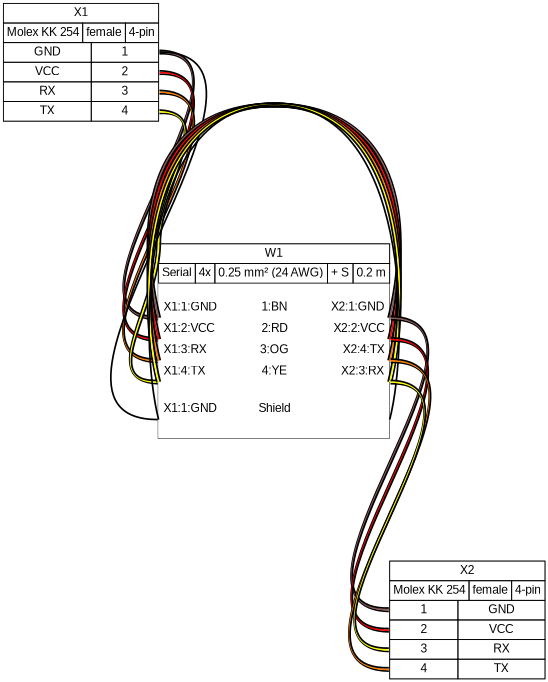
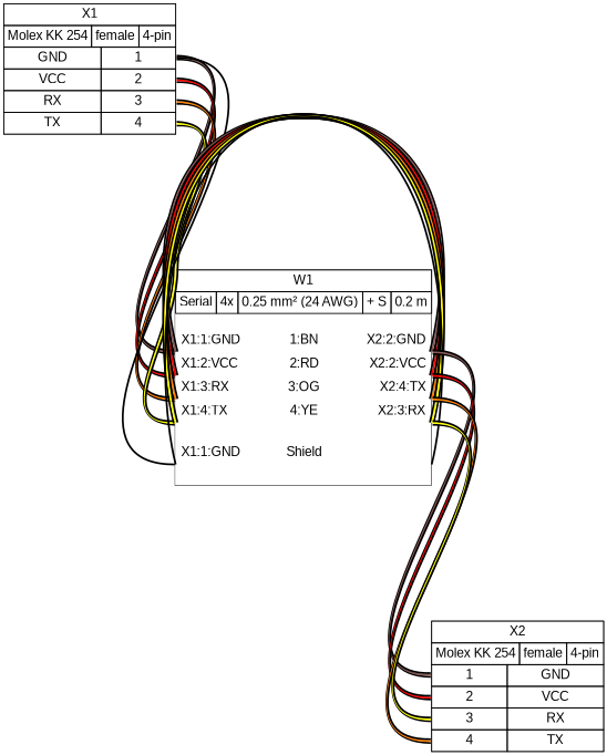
  graph {
    bgcolor="#FFFFFF"
    fontname=arial
    nodesep=0.33
    rankdir=TB
    ranksep=2
    node [fillcolor="#FFFFFF" fontname=arial margin=0 shape=box style=filled]
    edge [color="#000000:#895956:#000000" fontname=arial headport="w1:w" style=bold tailport="p1r:e"]
    n1 [height=0 label=< <table border="0" cellspacing="0" cellpadding="0" bgcolor="#FFFFFF">  <tr>   <td>    <table border="0" cellborder="1" cellpadding="3" cellspacing="0">     <tr>      <td>X1</td>     </tr>    </table>   </td>  </tr>  <tr>   <td>    <table border="0" cellborder="1" cellpadding="3" cellspacing="0">     <tr>      <td>Molex KK 254</td>      <td>female</td>      <td>4-pin</td>     </tr>    </table>   </td>  </tr>  <tr>   <td>    <table border="0" cellborder="1" cellpadding="3" cellspacing="0">     <tr>      <td>GND</td>      <td port="p1r">1</td>     </tr>     <tr>      <td>VCC</td>      <td port="p2r">2</td>     </tr>     <tr>      <td>RX</td>      <td port="p3r">3</td>     </tr>     <tr>      <td>TX</td>      <td port="p4r">4</td>     </tr>    </table>   </td>  </tr> </table> > width=0]
-   n2 [height=0 label=< <table border="0" cellspacing="0" cellpadding="0" bgcolor="#FFFFFF">  <tr>   <td>    <table border="0" cellborder="1" cellpadding="3" cellspacing="0">     <tr>      <td>W1</td>     </tr>    </table>   </td>  </tr>  <tr>   <td>    <table border="0" cellborder="1" cellpadding="3" cellspacing="0">     <tr>      <td>Serial</td>      <td>4x</td>      <td>0.25 mm² (24 AWG)</td>      <td>+ S</td>      <td>0.2 m</td>     </tr>    </table>   </td>  </tr>  <tr>   <td>    <table border="0" cellborder="0" cellspacing="0">     <tr>      <td>&nbsp;</td>     </tr>     <tr>      <td align="left"> X1:1:GND</td>      <td> </td>      <td>1:BN</td>      <td> </td>      <td align="right">X2:1:GND </td>     </tr>     <tr>      <td border="0" cellspacing="0" cellpadding="0" colspan="5" height="6" port="w1"></td>     </tr>     <tr>      <td align="left"> X1:2:VCC</td>      <td> </td>      <td>2:RD</td>      <td> </td>      <td align="right">X2:2:VCC </td>     </tr>     <tr>      <td border="0" cellspacing="0" cellpadding="0" colspan="5" height="6" port="w2"></td>     </tr>     <tr>      <td align="left"> X1:3:RX</td>      <td> </td>      <td>3:OG</td>      <td> </td>      <td align="right">X2:4:TX </td>     </tr>     <tr>      <td border="0" cellspacing="0" cellpadding="0" colspan="5" height="6" port="w3"></td>     </tr>     <tr>      <td align="left"> X1:4:TX</td>      <td> </td>      <td>4:YE</td>      <td> </td>      <td align="right">X2:3:RX </td>     </tr>     <tr>      <td border="0" cellspacing="0" cellpadding="0" colspan="5" height="6" port="w4"></td>     </tr>     <tr>      <td>&nbsp;</td>     </tr>     <tr>      <td align="left"> X1:1:GND</td>      <td> </td>      <td>Shield</td>      <td> </td>      <td align="right"> </td>     </tr>     <tr>      <td border="0" cellspacing="0" cellpadding="0" colspan="5" height="6" port="w5"></td>     </tr>     <tr>      <td>&nbsp;</td>     </tr>    </table>   </td>  </tr> </table> > width=0]
+   n2 [height=0 label=< <table border="0" cellspacing="0" cellpadding="0" bgcolor="#FFFFFF">  <tr>   <td>    <table border="0" cellborder="1" cellpadding="3" cellspacing="0">     <tr>      <td>W1</td>     </tr>    </table>   </td>  </tr>  <tr>   <td>    <table border="0" cellborder="1" cellpadding="3" cellspacing="0">     <tr>      <td>Serial</td>      <td>4x</td>      <td>0.25 mm² (24 AWG)</td>      <td>+ S</td>      <td>0.2 m</td>     </tr>    </table>   </td>  </tr>  <tr>   <td>    <table border="0" cellborder="0" cellspacing="0">     <tr>      <td>&nbsp;</td>     </tr>     <tr>      <td align="left"> X1:1:GND</td>      <td> </td>      <td>1:BN</td>      <td> </td>      <td align="right">X2:2:GND </td>     </tr>     <tr>      <td border="0" cellspacing="0" cellpadding="0" colspan="5" height="6" port="w1"></td>     </tr>     <tr>      <td align="left"> X1:2:VCC</td>      <td> </td>      <td>2:RD</td>      <td> </td>      <td align="right">X2:2:VCC </td>     </tr>     <tr>      <td border="0" cellspacing="0" cellpadding="0" colspan="5" height="6" port="w2"></td>     </tr>     <tr>      <td align="left"> X1:3:RX</td>      <td> </td>      <td>3:OG</td>      <td> </td>      <td align="right">X2:4:TX </td>     </tr>     <tr>      <td border="0" cellspacing="0" cellpadding="0" colspan="5" height="6" port="w3"></td>     </tr>     <tr>      <td align="left"> X1:4:TX</td>      <td> </td>      <td>4:YE</td>      <td> </td>      <td align="right">X2:3:RX </td>     </tr>     <tr>      <td border="0" cellspacing="0" cellpadding="0" colspan="5" height="6" port="w4"></td>     </tr>     <tr>      <td>&nbsp;</td>     </tr>     <tr>      <td align="left"> X1:1:GND</td>      <td> </td>      <td>Shield</td>      <td> </td>      <td align="right"> </td>     </tr>     <tr>      <td border="0" cellspacing="0" cellpadding="0" colspan="5" height="6" port="w5"></td>     </tr>     <tr>      <td>&nbsp;</td>     </tr>    </table>   </td>  </tr> </table> > width=0]
    n3 [height=0 label=< <table border="0" cellspacing="0" cellpadding="0" bgcolor="#FFFFFF">  <tr>   <td>    <table border="0" cellborder="1" cellpadding="3" cellspacing="0">     <tr>      <td>X2</td>     </tr>    </table>   </td>  </tr>  <tr>   <td>    <table border="0" cellborder="1" cellpadding="3" cellspacing="0">     <tr>      <td>Molex KK 254</td>      <td>female</td>      <td>4-pin</td>     </tr>    </table>   </td>  </tr>  <tr>   <td>    <table border="0" cellborder="1" cellpadding="3" cellspacing="0">     <tr>      <td port="p1l">1</td>      <td>GND</td>     </tr>     <tr>      <td port="p2l">2</td>      <td>VCC</td>     </tr>     <tr>      <td port="p3l">3</td>      <td>RX</td>     </tr>     <tr>      <td port="p4l">4</td>      <td>TX</td>     </tr>    </table>   </td>  </tr> </table> > width=0]
    n1 -- n2
    n1 -- n2 [color="#000000:#FF0000:#000000" headport="w2:w" tailport="p2r:e"]
    n1 -- n2 [color="#000000:#FF8000:#000000" headport="w3:w" tailport="p3r:e"]
    n1 -- n2 [color="#000000:#FFFF00:#000000" headport="w4:w" tailport="p4r:e"]
    n1 -- n2 [color="#000000" headport="w5:w"]
    n2 -- n2 [straight=straight tailport="w1:e"]
    n2 -- n2 [color="#000000:#FF0000:#000000" headport="w2:w" straight=straight tailport="w2:e"]
    n2 -- n2 [color="#000000:#FF8000:#000000" headport="w3:w" straight=straight tailport="w3:e"]
    n2 -- n2 [color="#000000:#FFFF00:#000000" headport="w4:w" straight=straight tailport="w4:e"]
    n2 -- n2 [color="#000000" headport="w5:w" straight=straight tailport="w5:e"]
    n2 -- n3 [headport="p1l:w" tailport="w1:e"]
    n2 -- n3 [color="#000000:#FF0000:#000000" headport="p2l:w" tailport="w2:e"]
    n2 -- n3 [color="#000000:#FF8000:#000000" headport="p4l:w" tailport="w3:e"]
    n2 -- n3 [color="#000000:#FFFF00:#000000" headport="p3l:w" tailport="w4:e"]
  }
